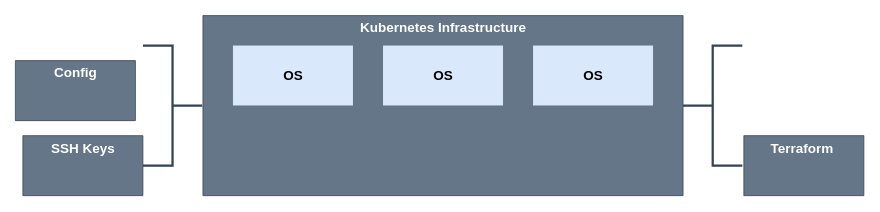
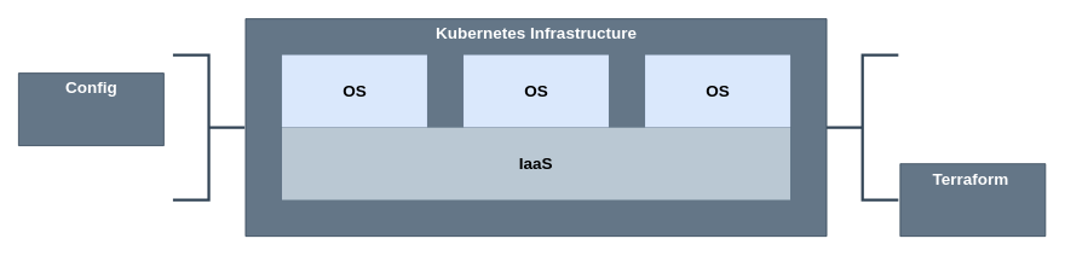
  <mxCell id="0" />
  <mxCell id="1" parent="0" />
  <mxCell id="2" value="Kubernetes Infrastructure" style="verticalLabelPosition=middle;verticalAlign=top;html=1;shape=mxgraph.basic.rect;fillColor2=none;strokeWidth=1;size=20;indent=5;shadow=0;fontSize=18;fillColor=#647687;strokeColor=#314354;labelPosition=center;align=center;horizontal=1;fontStyle=1;sketch=0;fontColor=#ffffff;" parent="1" vertex="1"><mxGeometry x="270" y="20" width="640" height="240" as="geometry" /></mxCell>
  <mxCell id="3" value="" style="strokeWidth=3;html=1;shape=mxgraph.flowchart.annotation_2;align=left;labelPosition=right;pointerEvents=1;shadow=0;fontSize=18;fontColor=#ffffff;fillColor=#647687;direction=west;strokeColor=#314354;" parent="1" vertex="1"><mxGeometry x="190" y="60" width="79" height="160" as="geometry" /></mxCell>
  <mxCell id="4" value="Config" style="verticalLabelPosition=middle;verticalAlign=top;html=1;shape=mxgraph.basic.rect;fillColor2=none;strokeWidth=1;size=20;indent=0;shadow=0;sketch=0;fontSize=18;fontColor=#ffffff;fillColor=#647687;strokeColor=#314354;labelPosition=center;align=center;fontStyle=1" parent="1" vertex="1"><mxGeometry x="20" y="80" width="160" height="80" as="geometry" /></mxCell>
- <mxCell id="5" value="SSH Keys" style="verticalLabelPosition=middle;verticalAlign=top;html=1;shape=mxgraph.basic.rect;fillColor2=none;strokeWidth=1;size=27.64;indent=100;shadow=0;sketch=0;fontSize=18;fontColor=#ffffff;fillColor=#647687;strokeColor=#314354;labelPosition=center;align=center;fontStyle=1" parent="1" vertex="1"><mxGeometry x="30" y="180" width="160" height="80" as="geometry" /></mxCell>
  <mxCell id="6" value="OS" style="verticalLabelPosition=middle;verticalAlign=middle;html=1;shape=mxgraph.basic.rect;fillColor2=none;strokeWidth=0;size=20;indent=5;shadow=0;sketch=0;fontSize=18;fillColor=#dae8fc;strokeColor=#6c8ebf;labelPosition=center;align=center;fontStyle=1" parent="1" vertex="1"><mxGeometry x="310" y="60" width="160" height="80" as="geometry" /></mxCell>
  <mxCell id="7" value="OS" style="verticalLabelPosition=middle;verticalAlign=middle;html=1;shape=mxgraph.basic.rect;fillColor2=none;strokeWidth=0;size=20;indent=5;shadow=0;sketch=0;fontSize=18;fillColor=#dae8fc;strokeColor=#6c8ebf;labelPosition=center;align=center;fontStyle=1" parent="1" vertex="1"><mxGeometry x="710" y="60" width="160" height="80" as="geometry" /></mxCell>
  <mxCell id="8" value="OS" style="verticalLabelPosition=middle;verticalAlign=middle;html=1;shape=mxgraph.basic.rect;fillColor2=none;strokeWidth=0;size=20;indent=5;shadow=0;sketch=0;fontSize=18;fillColor=#dae8fc;strokeColor=#6c8ebf;labelPosition=center;align=center;fontStyle=1" parent="1" vertex="1"><mxGeometry x="510" y="60" width="160" height="80" as="geometry" /></mxCell>
+ <mxCell id="9" value="IaaS" style="rounded=0;whiteSpace=wrap;html=1;shadow=0;sketch=0;fontSize=18;strokeWidth=0;fillColor=#bac8d3;verticalAlign=middle;fontStyle=1;strokeColor=#23445d;" parent="1" vertex="1"><mxGeometry x="310" y="140" width="560" height="80" as="geometry" /></mxCell>
  <mxCell id="10" value="" style="strokeWidth=3;html=1;shape=mxgraph.flowchart.annotation_2;align=left;labelPosition=right;pointerEvents=1;shadow=0;fontSize=18;fontColor=#ffffff;fillColor=#647687;direction=east;strokeColor=#314354;" parent="1" vertex="1"><mxGeometry x="910" y="60" width="79" height="160" as="geometry" /></mxCell>
  <mxCell id="11" value="Terraform&amp;nbsp;" style="verticalLabelPosition=middle;verticalAlign=top;html=1;shape=mxgraph.basic.rect;fillColor2=none;strokeWidth=1;size=0;indent=100;shadow=0;sketch=0;fontSize=18;fontColor=#ffffff;fillColor=#647687;strokeColor=#314354;labelPosition=center;align=center;fontStyle=1" parent="1" vertex="1"><mxGeometry x="991" y="180" width="160" height="80" as="geometry" /></mxCell>
